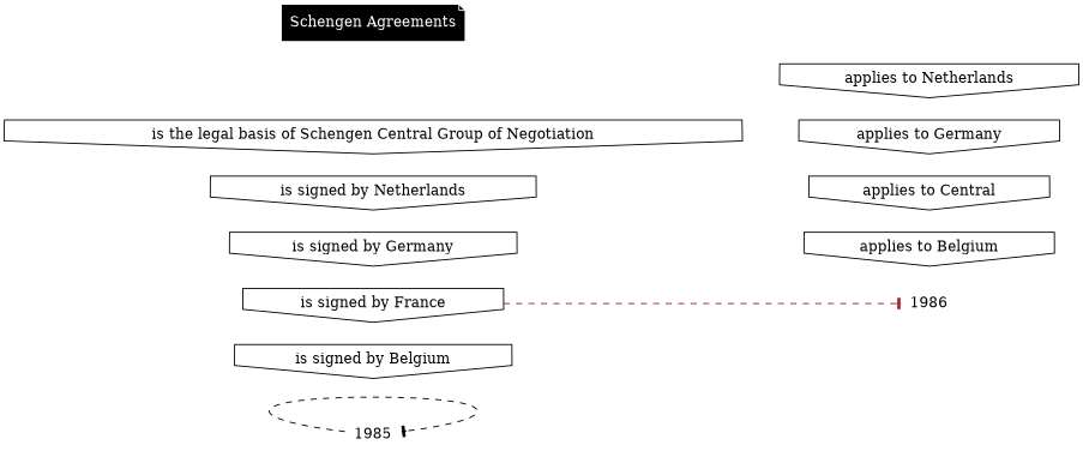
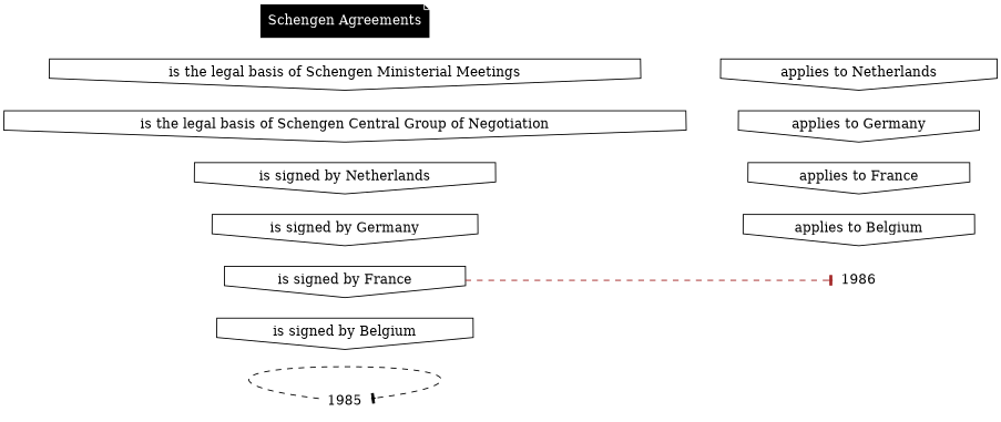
  digraph {
    rankdir=LR
    node [shape=invhouse]
    edge [arrowhead=tee style=dashed]
    1985 [shape=plaintext]
    n2 [label="is signed by Belgium"]
    n3 [label="is signed by France"]
    n4 [label="is signed by Germany"]
    n5 [label="is signed by Netherlands"]
    n6 [label="is the legal basis of Schengen Central Group of Negotiation"]
+   n7 [label="is the legal basis of Schengen Ministerial Meetings"]
    1986 [shape=plaintext]
    n9 [label="applies to Belgium"]
-   n10 [label="applies to Central"]
+   n10 [label="applies to France"]
    n11 [label="applies to Germany"]
    n12 [label="applies to Netherlands"]
    n13 [color=white fillcolor=black fontcolor=white label="Schengen Agreements" shape=note style=filled]
    subgraph sub_1 {
      rank=same
      1985
      n2
      n3
      n4
      n5
      n6
+     n7
    }
    subgraph sub_2 {
      rank=same
      1986
      n9
      n10
      n11
      n12
    }
    1985 -> 1985 [color=black]
    n3 -> 1986 [color=brown]
  }
